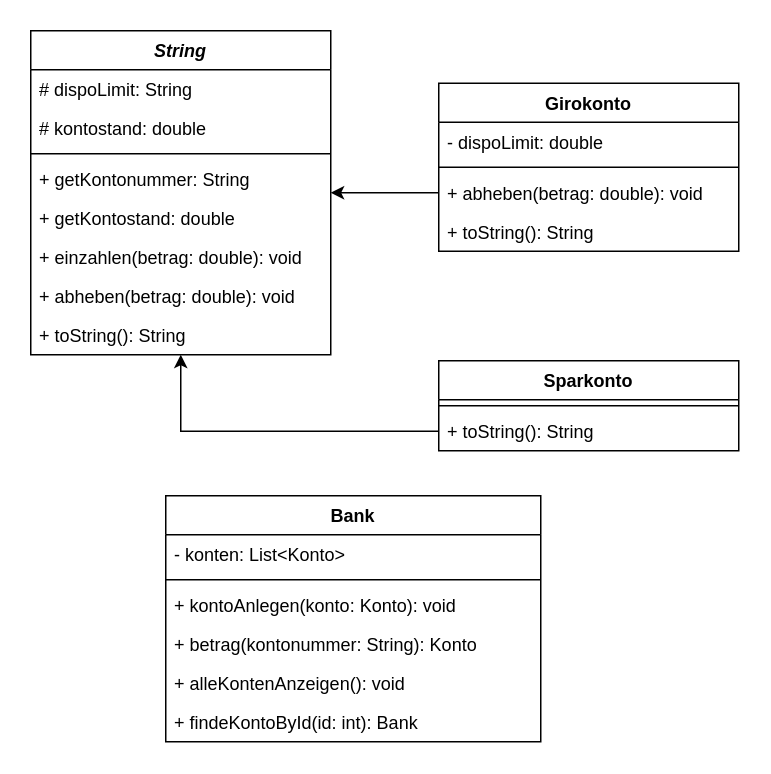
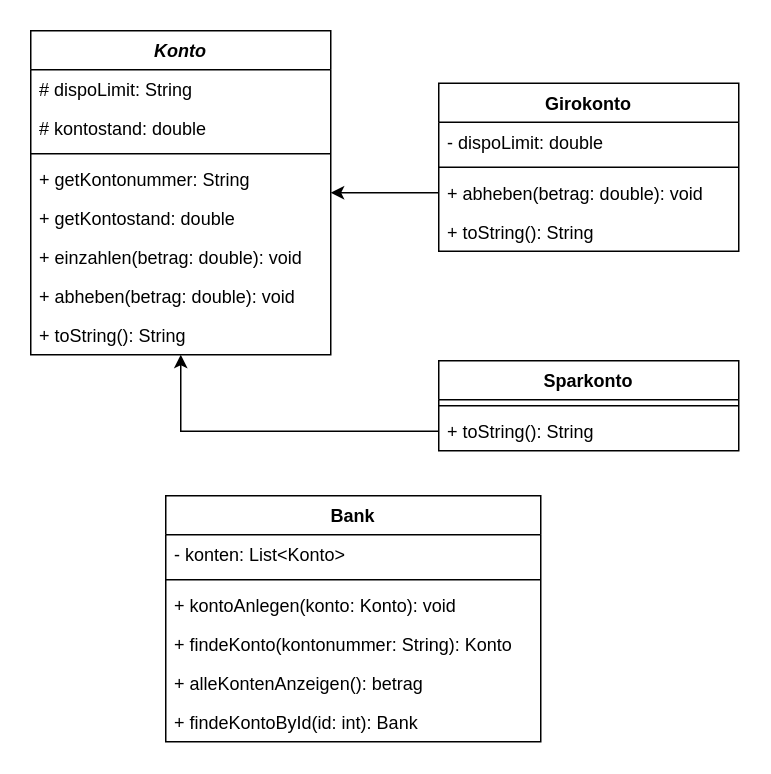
  <mxCell id="0" />
  <mxCell id="1" parent="0" />
- <mxCell id="2" value="String" style="swimlane;fontStyle=3;align=center;verticalAlign=top;childLayout=stackLayout;horizontal=1;startSize=26;horizontalStack=0;resizeParent=1;resizeParentMax=0;resizeLast=0;collapsible=1;marginBottom=0;" vertex="1" parent="1"><mxGeometry x="20" y="20" width="200" height="216" as="geometry" /></mxCell>
+ <mxCell id="2" value="Konto" style="swimlane;fontStyle=3;align=center;verticalAlign=top;childLayout=stackLayout;horizontal=1;startSize=26;horizontalStack=0;resizeParent=1;resizeParentMax=0;resizeLast=0;collapsible=1;marginBottom=0;" vertex="1" parent="1"><mxGeometry x="20" y="20" width="200" height="216" as="geometry" /></mxCell>
  <mxCell id="3" value="# dispoLimit: String" style="text;strokeColor=none;fillColor=none;align=left;verticalAlign=top;spacingLeft=4;spacingRight=4;overflow=hidden;rotatable=0;points=[[0,0.5],[1,0.5]];portConstraint=eastwest;" vertex="1" parent="2"><mxGeometry y="26" width="200" height="26" as="geometry" /></mxCell>
  <mxCell id="4" value="# kontostand: double" style="text;strokeColor=none;fillColor=none;align=left;verticalAlign=top;spacingLeft=4;spacingRight=4;overflow=hidden;rotatable=0;points=[[0,0.5],[1,0.5]];portConstraint=eastwest;" vertex="1" parent="2"><mxGeometry y="52" width="200" height="26" as="geometry" /></mxCell>
  <mxCell id="5" value="" style="line;strokeWidth=1;fillColor=none;align=left;verticalAlign=middle;spacingTop=-1;spacingLeft=3;spacingRight=3;rotatable=0;labelPosition=right;points=[];portConstraint=eastwest;" vertex="1" parent="2"><mxGeometry y="78" width="200" height="8" as="geometry" /></mxCell>
  <mxCell id="6" value="+ getKontonummer: String" style="text;strokeColor=none;fillColor=none;align=left;verticalAlign=top;spacingLeft=4;spacingRight=4;overflow=hidden;rotatable=0;points=[[0,0.5],[1,0.5]];portConstraint=eastwest;" vertex="1" parent="2"><mxGeometry y="86" width="200" height="26" as="geometry" /></mxCell>
  <mxCell id="7" value="+ getKontostand: double" style="text;strokeColor=none;fillColor=none;align=left;verticalAlign=top;spacingLeft=4;spacingRight=4;overflow=hidden;rotatable=0;points=[[0,0.5],[1,0.5]];portConstraint=eastwest;" vertex="1" parent="2"><mxGeometry y="112" width="200" height="26" as="geometry" /></mxCell>
  <mxCell id="8" value="+ einzahlen(betrag: double): void" style="text;strokeColor=none;fillColor=none;align=left;verticalAlign=top;spacingLeft=4;spacingRight=4;overflow=hidden;rotatable=0;points=[[0,0.5],[1,0.5]];portConstraint=eastwest;" vertex="1" parent="2"><mxGeometry y="138" width="200" height="26" as="geometry" /></mxCell>
  <mxCell id="9" value="+ abheben(betrag: double): void" style="text;strokeColor=none;fillColor=none;align=left;verticalAlign=top;spacingLeft=4;spacingRight=4;overflow=hidden;rotatable=0;points=[[0,0.5],[1,0.5]];portConstraint=eastwest;" vertex="1" parent="2"><mxGeometry y="164" width="200" height="26" as="geometry" /></mxCell>
  <mxCell id="10" value="+ toString(): String" style="text;strokeColor=none;fillColor=none;align=left;verticalAlign=top;spacingLeft=4;spacingRight=4;overflow=hidden;rotatable=0;points=[[0,0.5],[1,0.5]];portConstraint=eastwest;" vertex="1" parent="2"><mxGeometry y="190" width="200" height="26" as="geometry" /></mxCell>
  <mxCell id="11" value="Girokonto" style="swimlane;fontStyle=1;align=center;verticalAlign=top;childLayout=stackLayout;horizontal=1;startSize=26;horizontalStack=0;resizeParent=1;resizeParentMax=0;resizeLast=0;collapsible=1;marginBottom=0;" vertex="1" parent="1"><mxGeometry x="292" y="55" width="200" height="112" as="geometry" /></mxCell>
  <mxCell id="12" value="- dispoLimit: double" style="text;strokeColor=none;fillColor=none;align=left;verticalAlign=top;spacingLeft=4;spacingRight=4;overflow=hidden;rotatable=0;points=[[0,0.5],[1,0.5]];portConstraint=eastwest;" vertex="1" parent="11"><mxGeometry y="26" width="200" height="26" as="geometry" /></mxCell>
  <mxCell id="13" value="" style="line;strokeWidth=1;fillColor=none;align=left;verticalAlign=middle;spacingTop=-1;spacingLeft=3;spacingRight=3;rotatable=0;labelPosition=right;points=[];portConstraint=eastwest;" vertex="1" parent="11"><mxGeometry y="52" width="200" height="8" as="geometry" /></mxCell>
  <mxCell id="14" value="+ abheben(betrag: double): void" style="text;strokeColor=none;fillColor=none;align=left;verticalAlign=top;spacingLeft=4;spacingRight=4;overflow=hidden;rotatable=0;points=[[0,0.5],[1,0.5]];portConstraint=eastwest;" vertex="1" parent="11"><mxGeometry y="60" width="200" height="26" as="geometry" /></mxCell>
  <mxCell id="15" value="+ toString(): String" style="text;strokeColor=none;fillColor=none;align=left;verticalAlign=top;spacingLeft=4;spacingRight=4;overflow=hidden;rotatable=0;points=[[0,0.5],[1,0.5]];portConstraint=eastwest;" vertex="1" parent="11"><mxGeometry y="86" width="200" height="26" as="geometry" /></mxCell>
  <mxCell id="16" style="edgeStyle=orthogonalEdgeStyle;rounded=0;orthogonalLoop=1;jettySize=auto;html=1;" edge="1" parent="1" source="14" target="2"><mxGeometry relative="1" as="geometry" /></mxCell>
  <mxCell id="17" value="Sparkonto" style="swimlane;fontStyle=1;align=center;verticalAlign=top;childLayout=stackLayout;horizontal=1;startSize=26;horizontalStack=0;resizeParent=1;resizeParentMax=0;resizeLast=0;collapsible=1;marginBottom=0;" vertex="1" parent="1"><mxGeometry x="292" y="240" width="200" height="60" as="geometry" /></mxCell>
  <mxCell id="18" value="" style="line;strokeWidth=1;fillColor=none;align=left;verticalAlign=middle;spacingTop=-1;spacingLeft=3;spacingRight=3;rotatable=0;labelPosition=right;points=[];portConstraint=eastwest;" vertex="1" parent="17"><mxGeometry y="26" width="200" height="8" as="geometry" /></mxCell>
  <mxCell id="19" value="+ toString(): String" style="text;strokeColor=none;fillColor=none;align=left;verticalAlign=top;spacingLeft=4;spacingRight=4;overflow=hidden;rotatable=0;points=[[0,0.5],[1,0.5]];portConstraint=eastwest;" vertex="1" parent="17"><mxGeometry y="34" width="200" height="26" as="geometry" /></mxCell>
  <mxCell id="20" style="edgeStyle=orthogonalEdgeStyle;rounded=0;orthogonalLoop=1;jettySize=auto;html=1;" edge="1" parent="1" source="19" target="2"><mxGeometry relative="1" as="geometry" /></mxCell>
  <mxCell id="21" value="Bank" style="swimlane;fontStyle=1;align=center;verticalAlign=top;childLayout=stackLayout;horizontal=1;startSize=26;horizontalStack=0;resizeParent=1;resizeParentMax=0;resizeLast=0;collapsible=1;marginBottom=0;" vertex="1" parent="1"><mxGeometry x="110" y="330" width="250" height="164" as="geometry" /></mxCell>
  <mxCell id="22" value="- konten: List&lt;Konto&gt;" style="text;strokeColor=none;fillColor=none;align=left;verticalAlign=top;spacingLeft=4;spacingRight=4;overflow=hidden;rotatable=0;points=[[0,0.5],[1,0.5]];portConstraint=eastwest;" vertex="1" parent="21"><mxGeometry y="26" width="250" height="26" as="geometry" /></mxCell>
  <mxCell id="23" value="" style="line;strokeWidth=1;fillColor=none;align=left;verticalAlign=middle;spacingTop=-1;spacingLeft=3;spacingRight=3;rotatable=0;labelPosition=right;points=[];portConstraint=eastwest;" vertex="1" parent="21"><mxGeometry y="52" width="250" height="8" as="geometry" /></mxCell>
  <mxCell id="24" value="+ kontoAnlegen(konto: Konto): void" style="text;strokeColor=none;fillColor=none;align=left;verticalAlign=top;spacingLeft=4;spacingRight=4;overflow=hidden;rotatable=0;points=[[0,0.5],[1,0.5]];portConstraint=eastwest;" vertex="1" parent="21"><mxGeometry y="60" width="250" height="26" as="geometry" /></mxCell>
- <mxCell id="25" value="+ betrag(kontonummer: String): Konto" style="text;strokeColor=none;fillColor=none;align=left;verticalAlign=top;spacingLeft=4;spacingRight=4;overflow=hidden;rotatable=0;points=[[0,0.5],[1,0.5]];portConstraint=eastwest;" vertex="1" parent="21"><mxGeometry y="86" width="250" height="26" as="geometry" /></mxCell>
- <mxCell id="26" value="+ alleKontenAnzeigen(): void" style="text;strokeColor=none;fillColor=none;align=left;verticalAlign=top;spacingLeft=4;spacingRight=4;overflow=hidden;rotatable=0;points=[[0,0.5],[1,0.5]];portConstraint=eastwest;" vertex="1" parent="21"><mxGeometry y="112" width="250" height="26" as="geometry" /></mxCell>
+ <mxCell id="25" value="+ findeKonto(kontonummer: String): Konto" style="text;strokeColor=none;fillColor=none;align=left;verticalAlign=top;spacingLeft=4;spacingRight=4;overflow=hidden;rotatable=0;points=[[0,0.5],[1,0.5]];portConstraint=eastwest;" vertex="1" parent="21"><mxGeometry y="86" width="250" height="26" as="geometry" /></mxCell>
+ <mxCell id="26" value="+ alleKontenAnzeigen(): betrag" style="text;strokeColor=none;fillColor=none;align=left;verticalAlign=top;spacingLeft=4;spacingRight=4;overflow=hidden;rotatable=0;points=[[0,0.5],[1,0.5]];portConstraint=eastwest;" vertex="1" parent="21"><mxGeometry y="112" width="250" height="26" as="geometry" /></mxCell>
  <mxCell id="27" value="+ findeKontoById(id: int): Bank" style="text;strokeColor=none;fillColor=none;align=left;verticalAlign=top;spacingLeft=4;spacingRight=4;overflow=hidden;rotatable=0;points=[[0,0.5],[1,0.5]];portConstraint=eastwest;" vertex="1" parent="21"><mxGeometry y="138" width="250" height="26" as="geometry" /></mxCell>
